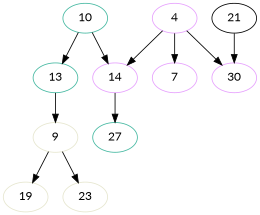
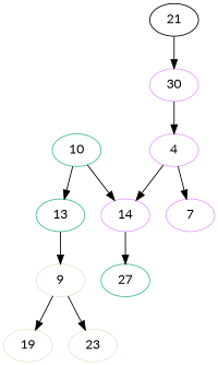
  digraph {
    fontname=Lato
    node [color="#e6a1fd" fontname=Lato]
    edge [color=black fontname=Lato]
    9 [color="#e6e6cf"]
    19 [color="#e6e6cf"]
    23 [color="#e6e6cf"]
    13 [color="#45b8a1"]
    10 [color="#45b8a1"]
    14
    27 [color="#45b8a1"]
    4
    30
    7
    21 [color=""]
    9 -> 19
    9 -> 23
    13 -> 9
    10 -> 13
    10 -> 14
    14 -> 27
    4 -> 14
-   4 -> 30
+   30 -> 4
    4 -> 7
    21 -> 30
  }
